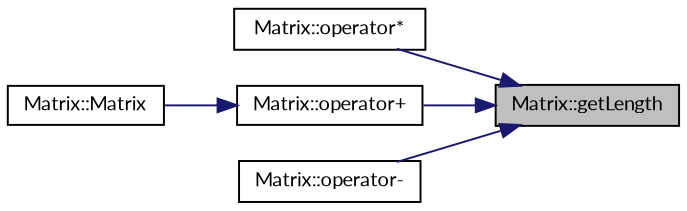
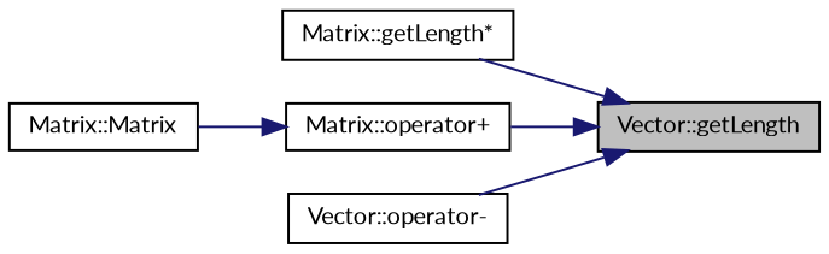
  digraph {
    fontname=Lato
    rankdir=RL
    node [color=black fillcolor=white fontname=Lato fontsize=10 shape=record style=filled]
    edge [color=midnightblue dir=back fontname=Lato fontsize=10 labelfontname=Helvetica labelfontsize=10 style=solid]
-   n1 [fillcolor=grey75 fontcolor=black height=0.2 label="Matrix::getLength" width=0.4]
-   n2 [height=0.2 label="Matrix::operator*" width=0.4]
+   n1 [fillcolor=grey75 fontcolor=black height=0.2 label="Vector::getLength" width=0.4]
+   n2 [height=0.2 label="Matrix::getLength*" width=0.4]
    n3 [height=0.2 label="Matrix::operator+" width=0.4]
-   n4 [height=0.2 label="Matrix::operator-" width=0.4]
+   n4 [height=0.2 label="Vector::operator-" width=0.4]
    n5 [height=0.2 label="Matrix::Matrix" width=0.4]
    n1 -> n2
    n1 -> n3
    n1 -> n4
    n3 -> n5
  }
